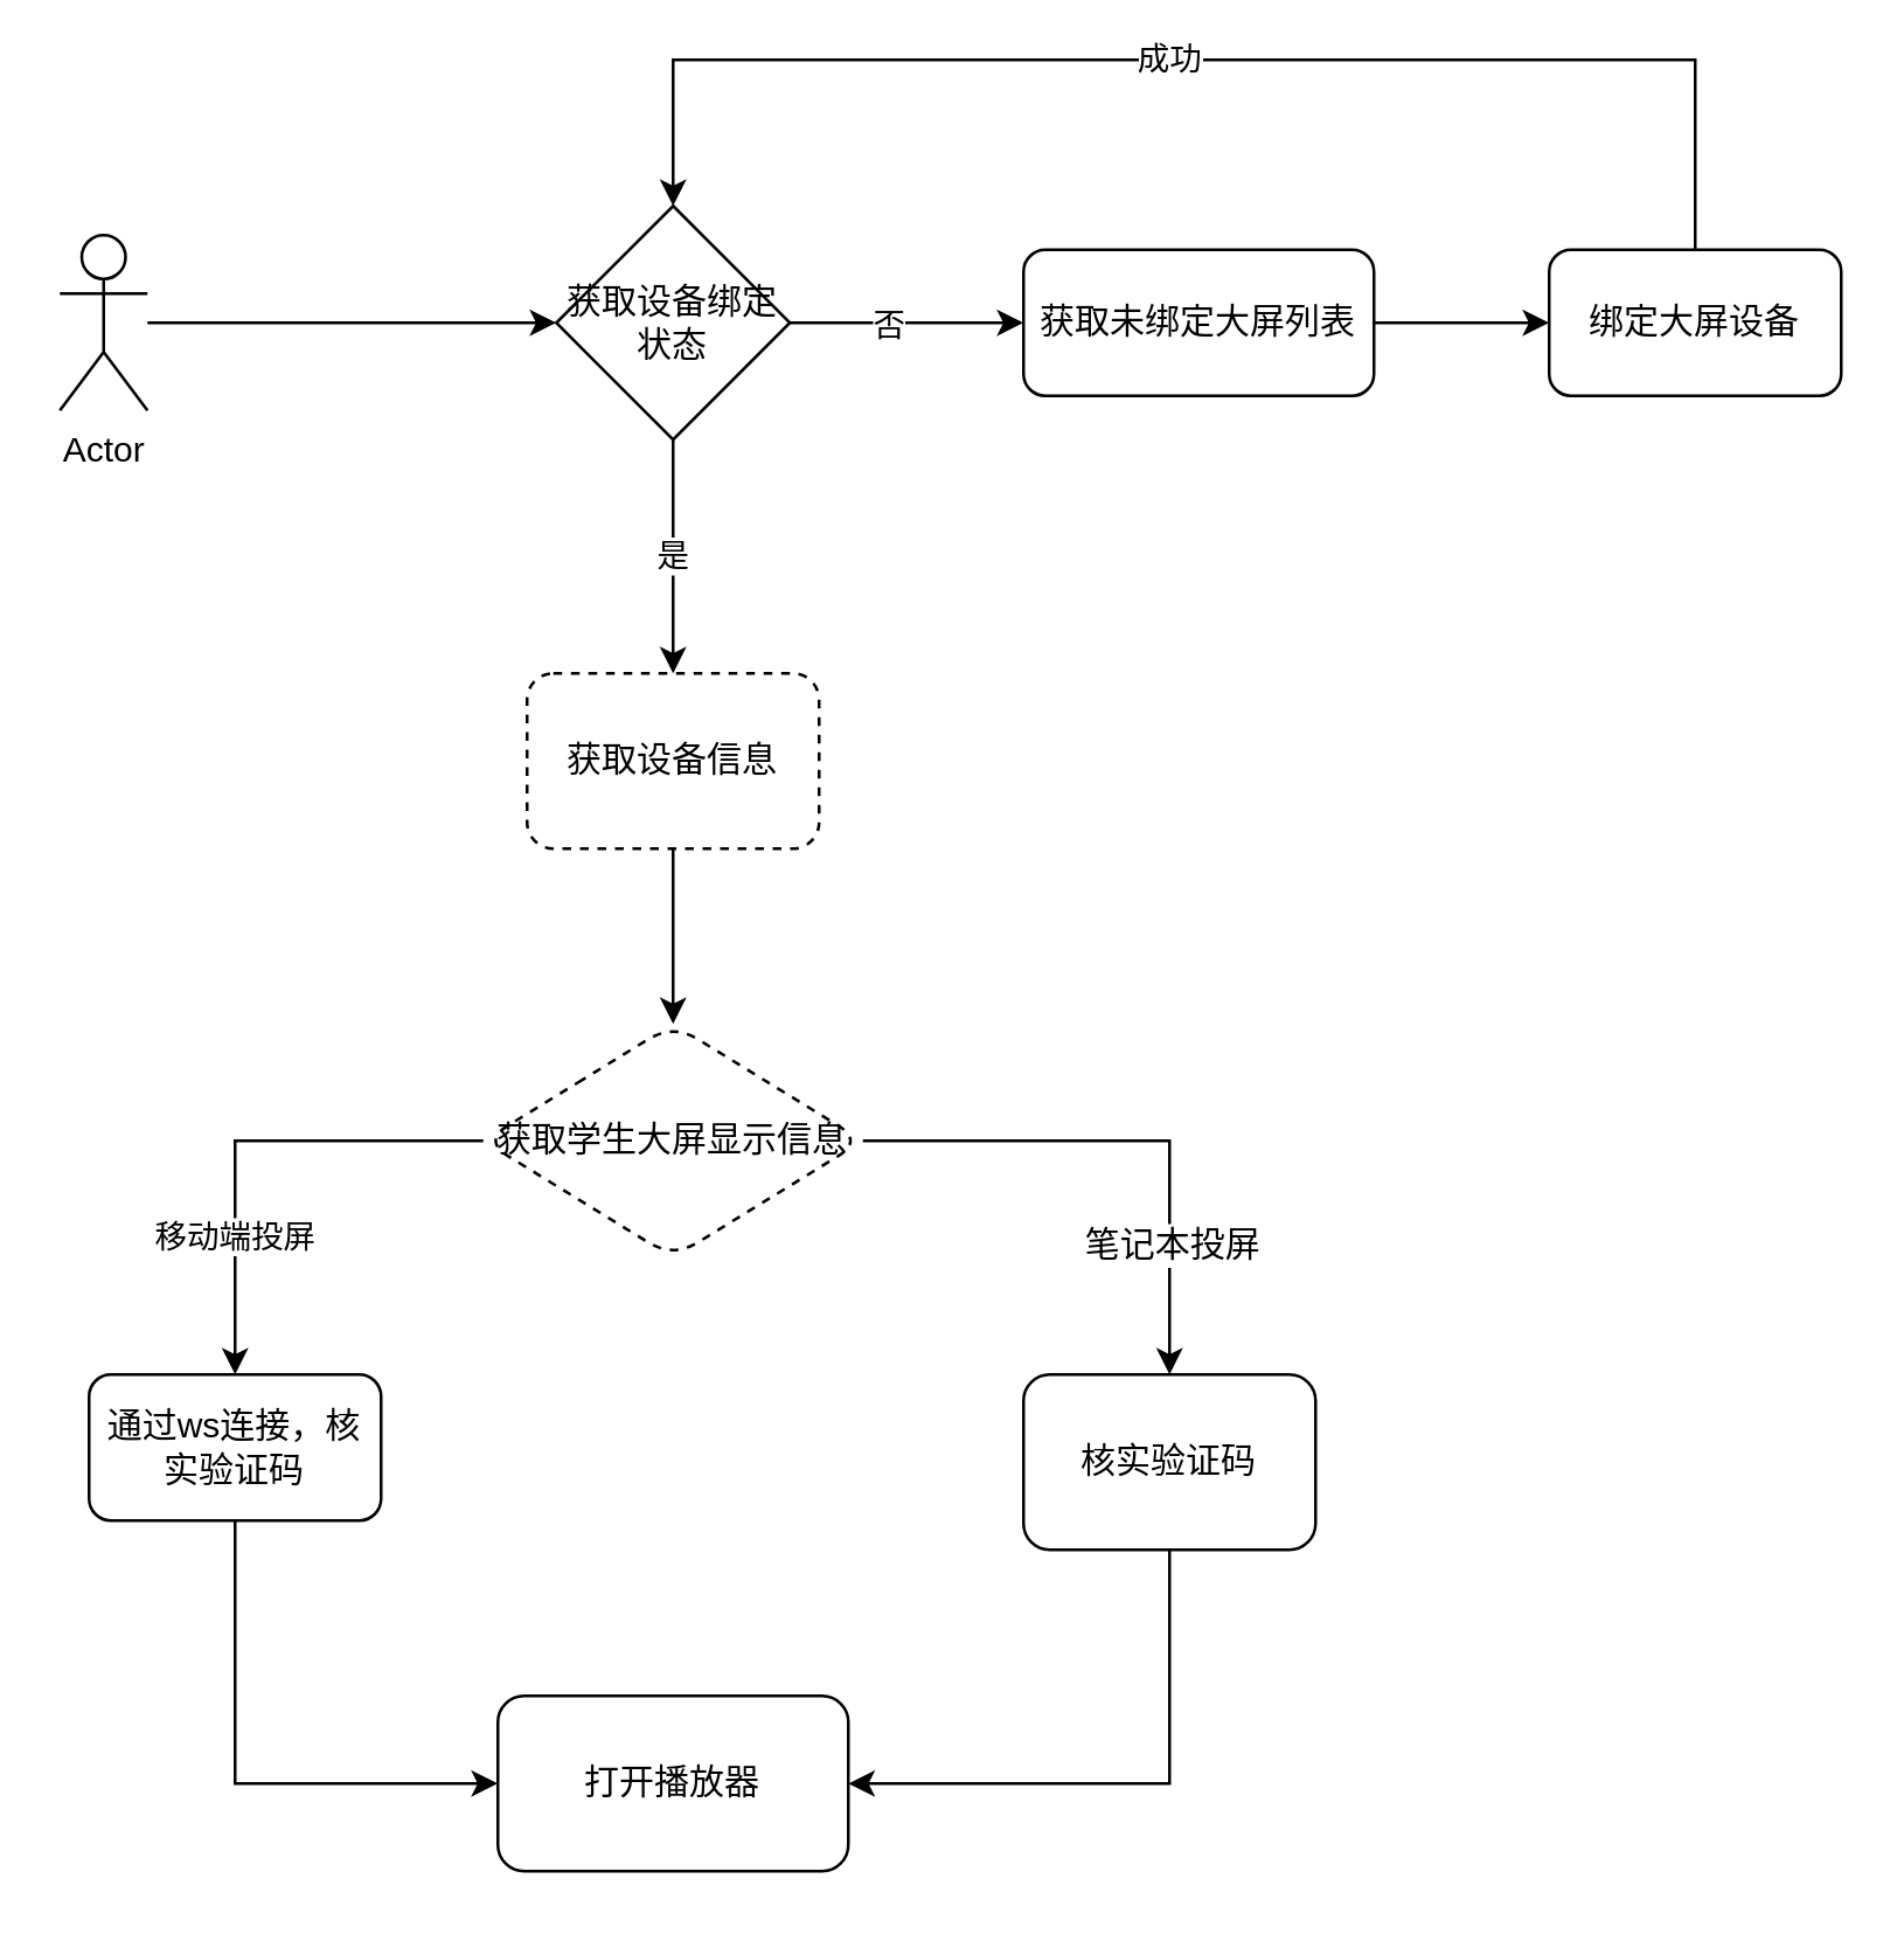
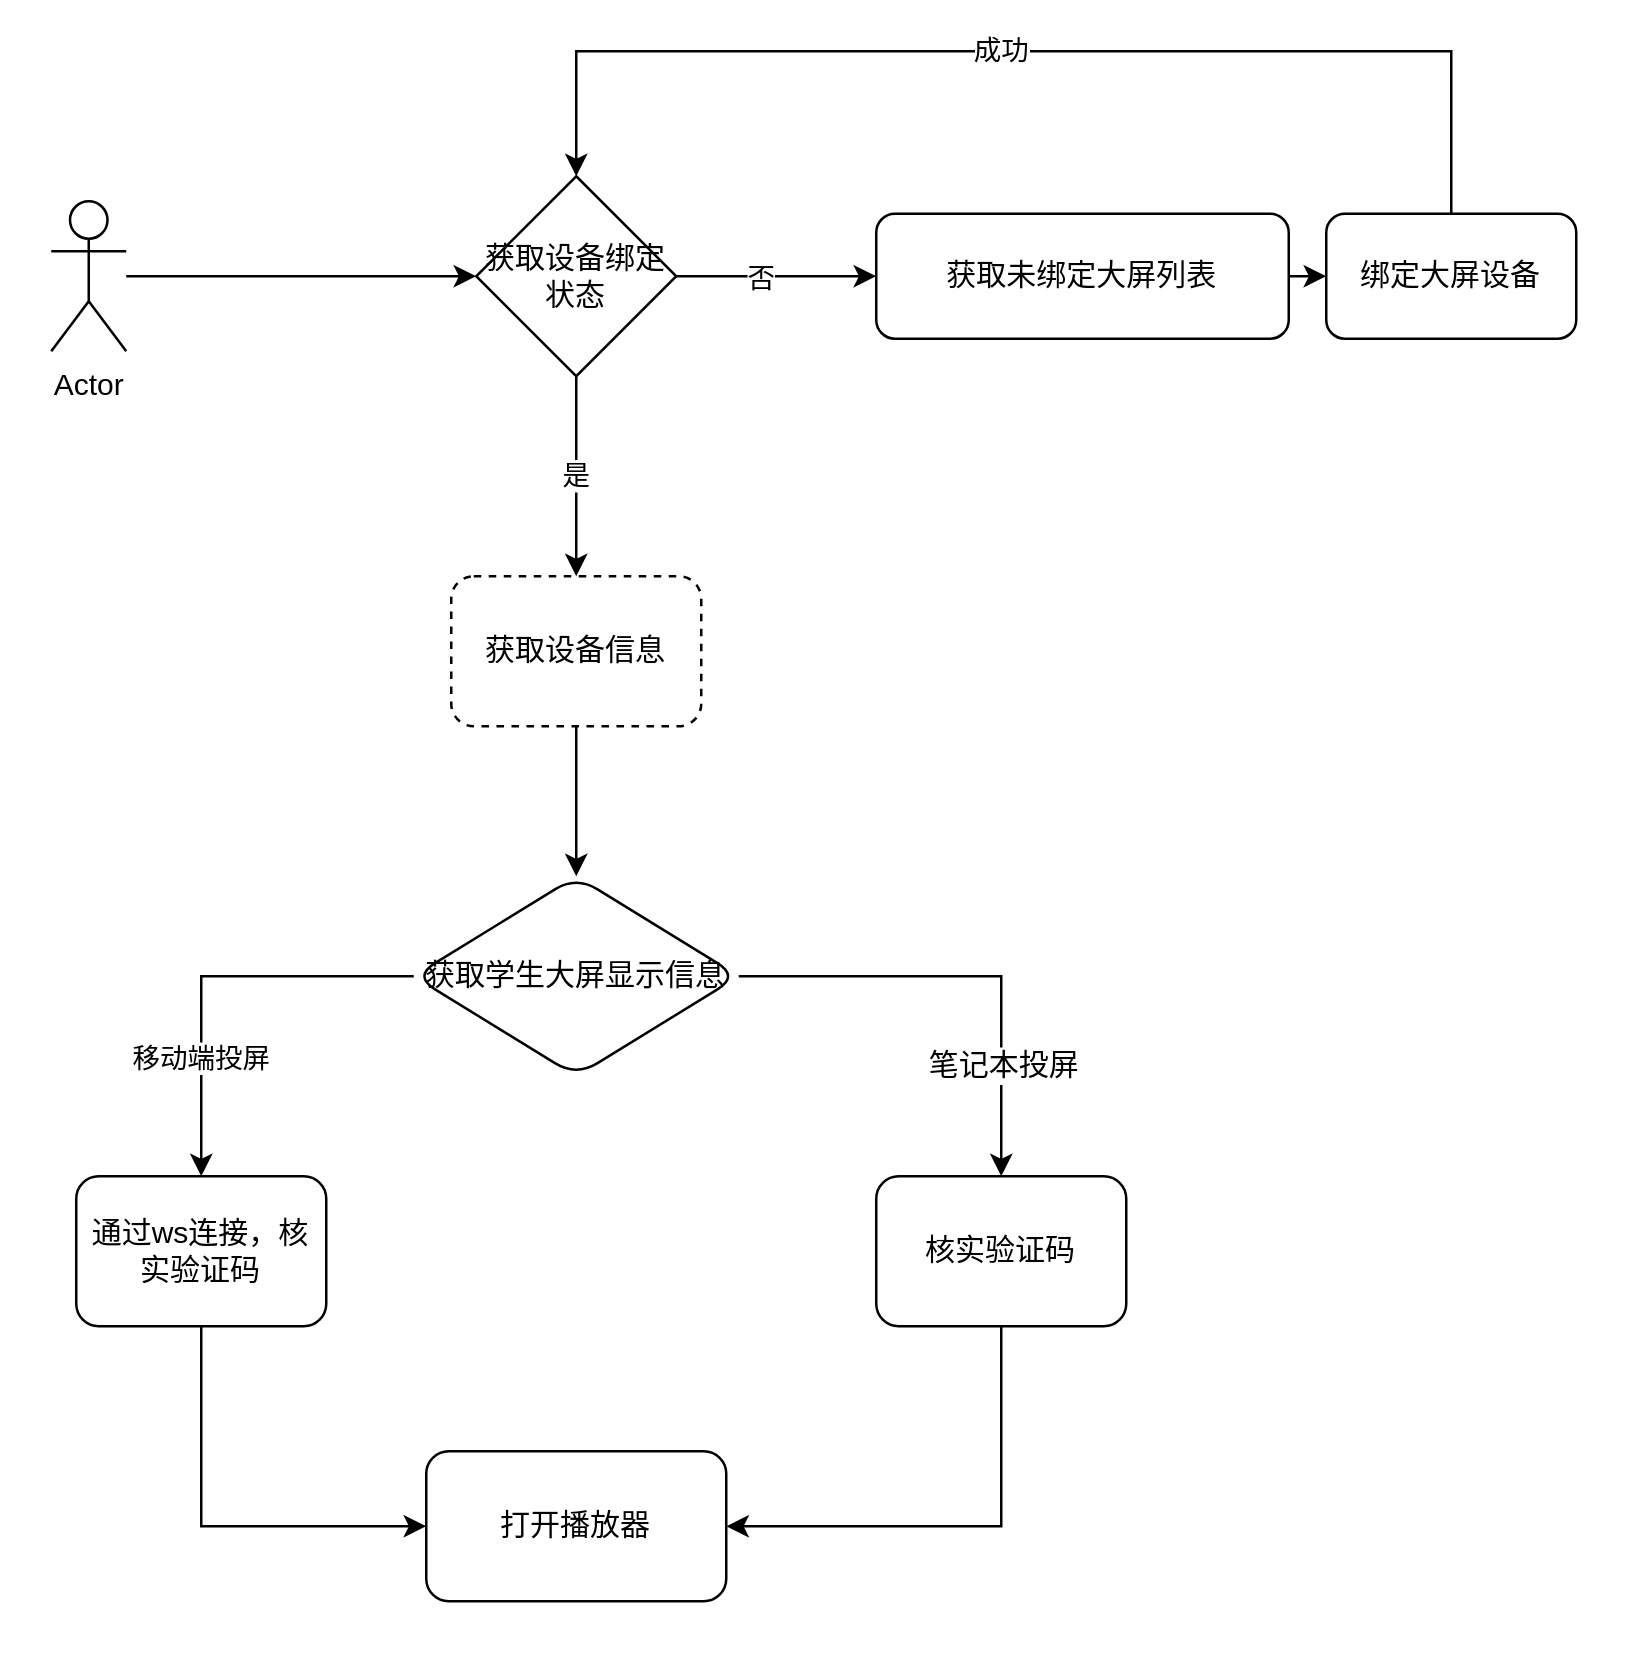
  <mxCell id="0" />
  <mxCell id="1" parent="0" />
  <mxCell id="2" value="Actor" style="shape=umlActor;verticalLabelPosition=bottom;verticalAlign=top;html=1;outlineConnect=0;" vertex="1" parent="1"><mxGeometry x="20" y="80" width="30" height="60" as="geometry" /></mxCell>
  <mxCell id="3" value="" style="endArrow=classic;html=1;rounded=0;entryX=0;entryY=0.5;entryDx=0;entryDy=0;" edge="1" parent="1" source="2"><mxGeometry width="50" height="50" relative="1" as="geometry"><mxPoint x="270" y="390" as="sourcePoint" /><mxPoint x="190" y="110" as="targetPoint" /></mxGeometry></mxCell>
  <mxCell id="4" value="成功" style="edgeStyle=orthogonalEdgeStyle;rounded=0;orthogonalLoop=1;jettySize=auto;html=1;exitX=0.5;exitY=0;exitDx=0;exitDy=0;entryX=0.5;entryY=0;entryDx=0;entryDy=0;" edge="1" parent="1" source="14" target="12"><mxGeometry x="0.054" relative="1" as="geometry"><mxPoint x="300" y="250" as="targetPoint" /><Array as="points"><mxPoint x="580" y="20" /><mxPoint x="230" y="20" /></Array><mxPoint as="offset" /></mxGeometry></mxCell>
  <mxCell id="5" style="edgeStyle=orthogonalEdgeStyle;rounded=0;orthogonalLoop=1;jettySize=auto;html=1;exitX=1;exitY=0.5;exitDx=0;exitDy=0;entryX=0;entryY=0.5;entryDx=0;entryDy=0;" edge="1" parent="1" source="6" target="14"><mxGeometry relative="1" as="geometry" /></mxCell>
- <mxCell id="6" value="获取未绑定大屏列表" style="rounded=1;whiteSpace=wrap;html=1;" vertex="1" parent="1"><mxGeometry x="350" y="85" width="120" height="50" as="geometry" /></mxCell>
+ <mxCell id="6" value="获取未绑定大屏列表" style="rounded=1;whiteSpace=wrap;html=1;" vertex="1" parent="1"><mxGeometry x="350" y="85" width="165" height="50" as="geometry" /></mxCell>
  <mxCell id="7" style="edgeStyle=orthogonalEdgeStyle;rounded=0;orthogonalLoop=1;jettySize=auto;html=1;exitX=0.5;exitY=1;exitDx=0;exitDy=0;entryX=0.5;entryY=0;entryDx=0;entryDy=0;" edge="1" parent="1" source="8" target="17"><mxGeometry relative="1" as="geometry"><mxPoint x="230" y="360" as="targetPoint" /></mxGeometry></mxCell>
  <mxCell id="8" value="获取设备信息" style="rounded=1;whiteSpace=wrap;html=1;dashed=1;" vertex="1" parent="1"><mxGeometry x="180" y="230" width="100" height="60" as="geometry" /></mxCell>
  <mxCell id="9" value="是" style="edgeStyle=orthogonalEdgeStyle;rounded=0;orthogonalLoop=1;jettySize=auto;html=1;exitX=0.5;exitY=1;exitDx=0;exitDy=0;entryX=0.5;entryY=0;entryDx=0;entryDy=0;" edge="1" parent="1" source="12" target="8"><mxGeometry relative="1" as="geometry" /></mxCell>
  <mxCell id="10" style="edgeStyle=orthogonalEdgeStyle;rounded=0;orthogonalLoop=1;jettySize=auto;html=1;exitX=1;exitY=0.5;exitDx=0;exitDy=0;entryX=0;entryY=0.5;entryDx=0;entryDy=0;" edge="1" parent="1" source="12" target="6"><mxGeometry relative="1" as="geometry" /></mxCell>
  <mxCell id="11" value="否" style="edgeLabel;html=1;align=center;verticalAlign=middle;resizable=0;points=[];" vertex="1" connectable="0" parent="10"><mxGeometry x="-0.186" y="1" relative="1" as="geometry"><mxPoint y="1" as="offset" /></mxGeometry></mxCell>
  <mxCell id="12" value="&lt;span style=&quot;&quot;&gt;获取设备绑定状态&lt;/span&gt;" style="rhombus;whiteSpace=wrap;html=1;" vertex="1" parent="1"><mxGeometry x="190" y="70" width="80" height="80" as="geometry" /></mxCell>
  <mxCell id="13" value="移动端投屏" style="edgeStyle=orthogonalEdgeStyle;rounded=0;orthogonalLoop=1;jettySize=auto;html=1;exitX=0;exitY=0.5;exitDx=0;exitDy=0;entryX=0.5;entryY=0;entryDx=0;entryDy=0;" edge="1" parent="1" source="17" target="16"><mxGeometry x="0.429" relative="1" as="geometry"><mxPoint x="80" y="420" as="sourcePoint" /><mxPoint as="offset" /></mxGeometry></mxCell>
  <mxCell id="14" value="绑定大屏设备" style="rounded=1;whiteSpace=wrap;html=1;" vertex="1" parent="1"><mxGeometry x="530" y="85" width="100" height="50" as="geometry" /></mxCell>
  <mxCell id="15" style="edgeStyle=orthogonalEdgeStyle;rounded=0;orthogonalLoop=1;jettySize=auto;html=1;exitX=0.5;exitY=1;exitDx=0;exitDy=0;entryX=0;entryY=0.5;entryDx=0;entryDy=0;fontFamily=Helvetica;fontSize=12;fontColor=default;" edge="1" parent="1" source="16" target="22"><mxGeometry relative="1" as="geometry" /></mxCell>
- <mxCell id="16" value="通过ws连接，核实验证码" style="rounded=1;whiteSpace=wrap;html=1;" vertex="1" parent="1"><mxGeometry x="30" y="470" width="100" height="50" as="geometry" /></mxCell>
- <mxCell id="17" value="&lt;span style=&quot;&quot;&gt;获取学生大屏显示信息&lt;/span&gt;" style="rhombus;whiteSpace=wrap;html=1;rounded=1;fontFamily=Helvetica;fontSize=12;fontColor=default;strokeColor=default;fillColor=default;dashed=1;" vertex="1" parent="1"><mxGeometry x="165" y="350" width="130" height="80" as="geometry" /></mxCell>
+ <mxCell id="16" value="通过ws连接，核实验证码" style="rounded=1;whiteSpace=wrap;html=1;" vertex="1" parent="1"><mxGeometry x="30" y="470" width="100" height="60" as="geometry" /></mxCell>
+ <mxCell id="17" value="&lt;span style=&quot;&quot;&gt;获取学生大屏显示信息&lt;/span&gt;" style="rhombus;whiteSpace=wrap;html=1;rounded=1;fontFamily=Helvetica;fontSize=12;fontColor=default;strokeColor=default;fillColor=default;" vertex="1" parent="1"><mxGeometry x="165" y="350" width="130" height="80" as="geometry" /></mxCell>
  <mxCell id="18" style="edgeStyle=orthogonalEdgeStyle;rounded=0;orthogonalLoop=1;jettySize=auto;html=1;exitX=0.5;exitY=1;exitDx=0;exitDy=0;entryX=1;entryY=0.5;entryDx=0;entryDy=0;fontFamily=Helvetica;fontSize=12;fontColor=default;" edge="1" parent="1" source="19" target="22"><mxGeometry relative="1" as="geometry" /></mxCell>
  <mxCell id="19" value="核实验证码" style="rounded=1;whiteSpace=wrap;html=1;" vertex="1" parent="1"><mxGeometry x="350" y="470" width="100" height="60" as="geometry" /></mxCell>
  <mxCell id="20" style="edgeStyle=orthogonalEdgeStyle;rounded=0;orthogonalLoop=1;jettySize=auto;html=1;exitX=1;exitY=0.5;exitDx=0;exitDy=0;entryX=0.5;entryY=0;entryDx=0;entryDy=0;" edge="1" parent="1" source="17" target="19"><mxGeometry relative="1" as="geometry"><mxPoint x="295" y="440" as="sourcePoint" /><mxPoint x="210" y="540" as="targetPoint" /></mxGeometry></mxCell>
  <mxCell id="21" value="笔记本投屏" style="edgeLabel;html=1;align=center;verticalAlign=middle;resizable=0;points=[];fontSize=12;fontFamily=Helvetica;fontColor=default;" vertex="1" connectable="0" parent="20"><mxGeometry x="0.185" y="-3" relative="1" as="geometry"><mxPoint x="3" y="30" as="offset" /></mxGeometry></mxCell>
  <mxCell id="22" value="打开播放器" style="rounded=1;whiteSpace=wrap;html=1;fontFamily=Helvetica;fontSize=12;fontColor=default;strokeColor=default;fillColor=default;" vertex="1" parent="1"><mxGeometry x="170" y="580" width="120" height="60" as="geometry" /></mxCell>
